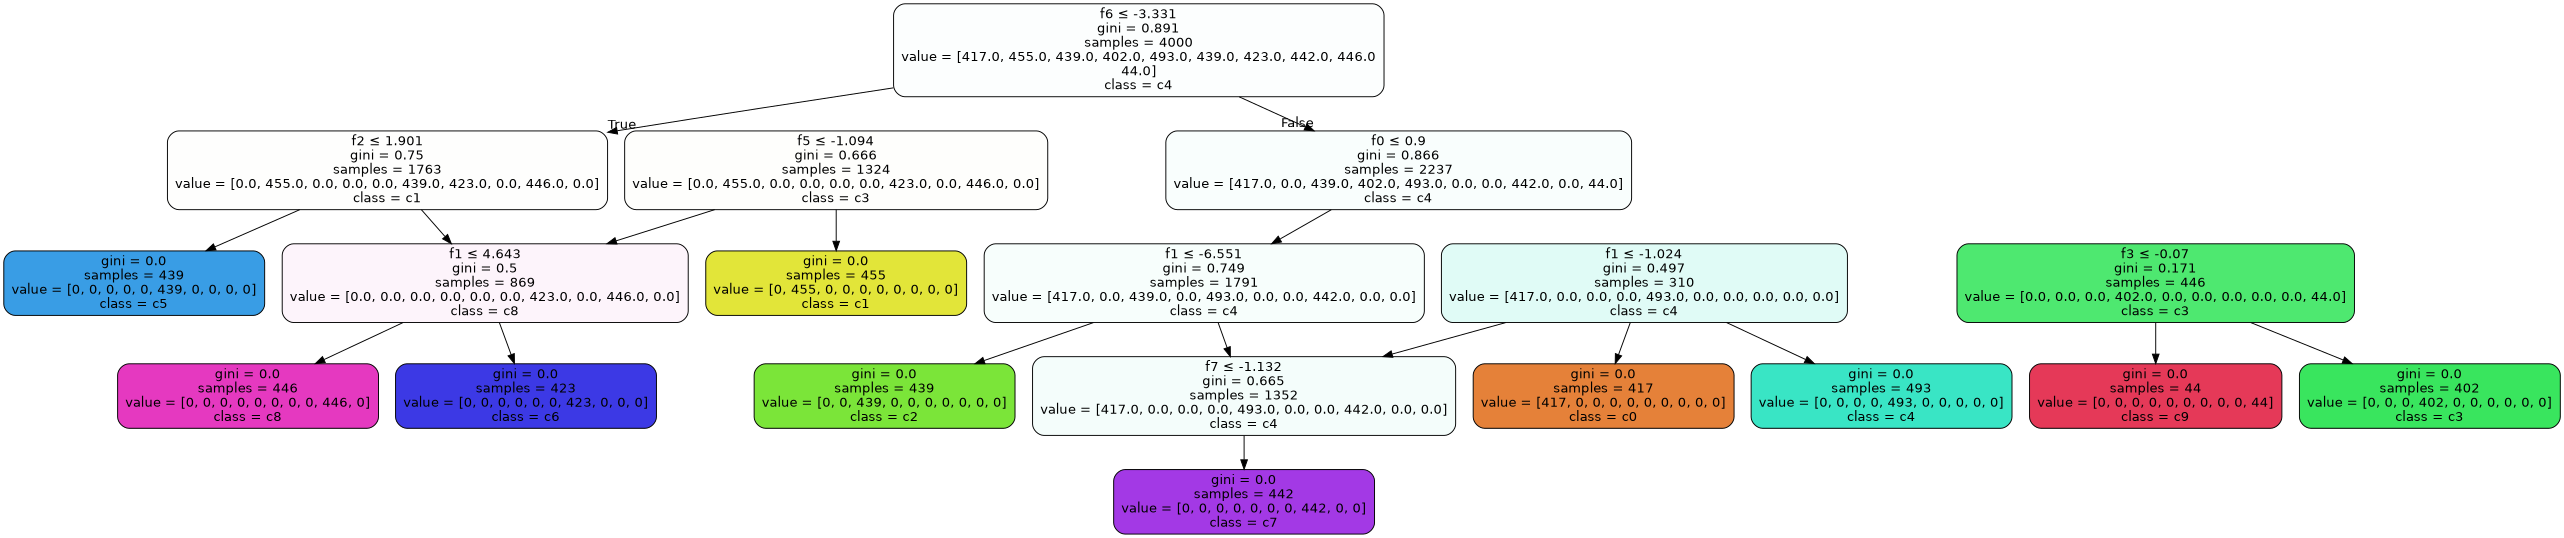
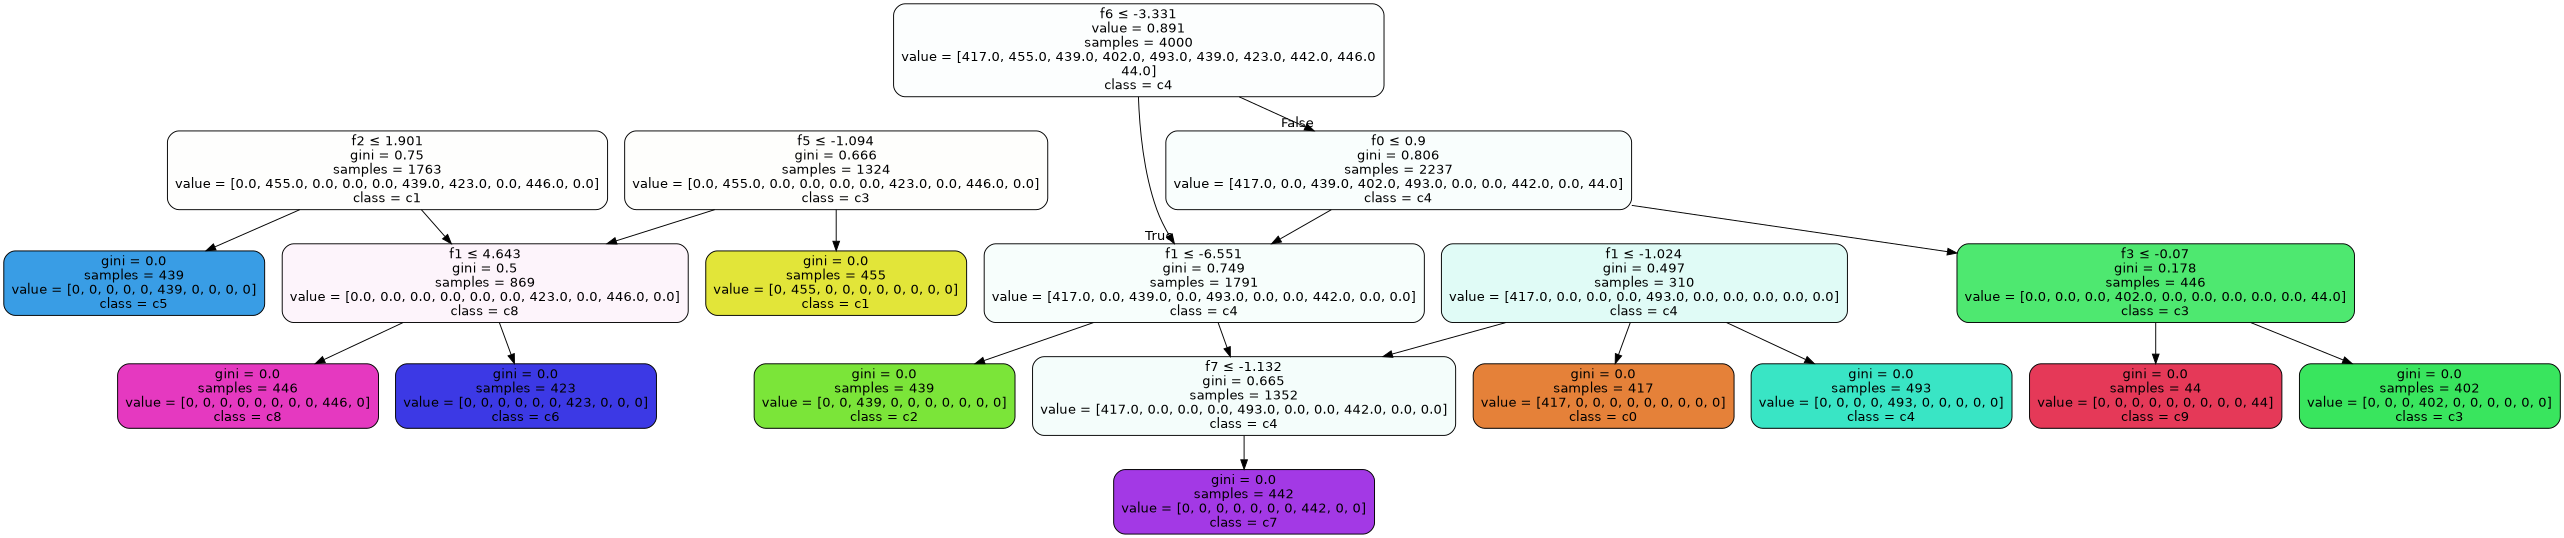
  digraph {
    node [color=black fontname=helvetica shape=box style="filled, rounded"]
    edge [fontname=helvetica]
-   n1 [fillcolor="#39e5c503" label=<f6 &le; -3.331<br/>gini = 0.891<br/>samples = 4000<br/>value = [417.0, 455.0, 439.0, 402.0, 493.0, 439.0, 423.0, 442.0, 446.0<br/>44.0]<br/>class = c4>]
+   n1 [fillcolor="#39e5c503" label=<f6 &le; -3.331<br/>value = 0.891<br/>samples = 4000<br/>value = [417.0, 455.0, 439.0, 402.0, 493.0, 439.0, 423.0, 442.0, 446.0<br/>44.0]<br/>class = c4>]
    n2 [fillcolor="#e2e53902" label=<f2 &le; 1.901<br/>gini = 0.75<br/>samples = 1763<br/>value = [0.0, 455.0, 0.0, 0.0, 0.0, 439.0, 423.0, 0.0, 446.0, 0.0]<br/>class = c1>]
-   n3 [fillcolor="#39e5c507" label=<f0 &le; 0.9<br/>gini = 0.866<br/>samples = 2237<br/>value = [417.0, 0.0, 439.0, 402.0, 493.0, 0.0, 0.0, 442.0, 0.0, 44.0]<br/>class = c4>]
+   n3 [fillcolor="#39e5c507" label=<f0 &le; 0.9<br/>gini = 0.806<br/>samples = 2237<br/>value = [417.0, 0.0, 439.0, 402.0, 493.0, 0.0, 0.0, 442.0, 0.0, 44.0]<br/>class = c4>]
    n4 [fillcolor="#399de5ff" label=<gini = 0.0<br/>samples = 439<br/>value = [0, 0, 0, 0, 0, 439, 0, 0, 0, 0]<br/>class = c5>]
    n5 [fillcolor="#e539c00d" label=<f1 &le; 4.643<br/>gini = 0.5<br/>samples = 869<br/>value = [0.0, 0.0, 0.0, 0.0, 0.0, 0.0, 423.0, 0.0, 446.0, 0.0]<br/>class = c8>]
    n6 [fillcolor="#39e5c50a" label=<f1 &le; -6.551<br/>gini = 0.749<br/>samples = 1791<br/>value = [417.0, 0.0, 439.0, 0.0, 493.0, 0.0, 0.0, 442.0, 0.0, 0.0]<br/>class = c4>]
-   n7 [fillcolor="#39e55ee3" label=<f3 &le; -0.07<br/>gini = 0.171<br/>samples = 446<br/>value = [0.0, 0.0, 0.0, 402.0, 0.0, 0.0, 0.0, 0.0, 0.0, 44.0]<br/>class = c3>]
+   n7 [fillcolor="#39e55ee3" label=<f3 &le; -0.07<br/>gini = 0.178<br/>samples = 446<br/>value = [0.0, 0.0, 0.0, 402.0, 0.0, 0.0, 0.0, 0.0, 0.0, 44.0]<br/>class = c3>]
    n8 [fillcolor="#e2e53903" label=<f5 &le; -1.094<br/>gini = 0.666<br/>samples = 1324<br/>value = [0.0, 455.0, 0.0, 0.0, 0.0, 0.0, 423.0, 0.0, 446.0, 0.0]<br/>class = c3>]
    n9 [fillcolor="#e2e539ff" label=<gini = 0.0<br/>samples = 455<br/>value = [0, 455, 0, 0, 0, 0, 0, 0, 0, 0]<br/>class = c1>]
    n10 [fillcolor="#e539c0ff" label=<gini = 0.0<br/>samples = 446<br/>value = [0, 0, 0, 0, 0, 0, 0, 0, 446, 0]<br/>class = c8>]
    n11 [fillcolor="#3c39e5ff" label=<gini = 0.0<br/>samples = 423<br/>value = [0, 0, 0, 0, 0, 0, 423, 0, 0, 0]<br/>class = c6>]
    n12 [fillcolor="#7be539ff" label=<gini = 0.0<br/>samples = 439<br/>value = [0, 0, 439, 0, 0, 0, 0, 0, 0, 0]<br/>class = c2>]
    n13 [fillcolor="#39e5c50e" label=<f7 &le; -1.132<br/>gini = 0.665<br/>samples = 1352<br/>value = [417.0, 0.0, 0.0, 0.0, 493.0, 0.0, 0.0, 442.0, 0.0, 0.0]<br/>class = c4>]
    n14 [fillcolor="#e53958ff" label=<gini = 0.0<br/>samples = 44<br/>value = [0, 0, 0, 0, 0, 0, 0, 0, 0, 44]<br/>class = c9>]
    n15 [fillcolor="#39e55eff" label=<gini = 0.0<br/>samples = 402<br/>value = [0, 0, 0, 402, 0, 0, 0, 0, 0, 0]<br/>class = c3>]
    n16 [fillcolor="#a339e5ff" label=<gini = 0.0<br/>samples = 442<br/>value = [0, 0, 0, 0, 0, 0, 0, 442, 0, 0]<br/>class = c7>]
    n17 [fillcolor="#39e5c527" label=<f1 &le; -1.024<br/>gini = 0.497<br/>samples = 310<br/>value = [417.0, 0.0, 0.0, 0.0, 493.0, 0.0, 0.0, 0.0, 0.0, 0.0]<br/>class = c4>]
    n18 [fillcolor="#e58139ff" label=<gini = 0.0<br/>samples = 417<br/>value = [417, 0, 0, 0, 0, 0, 0, 0, 0, 0]<br/>class = c0>]
    n19 [fillcolor="#39e5c5ff" label=<gini = 0.0<br/>samples = 493<br/>value = [0, 0, 0, 0, 493, 0, 0, 0, 0, 0]<br/>class = c4>]
-   n1 -> n2 [headlabel=True labelangle=45 labeldistance=2.5]
+   n1 -> n6 [headlabel=True labelangle=45 labeldistance=2.5]
    n1 -> n3 [headlabel=False labelangle=-45 labeldistance=2.5]
    n2 -> n4
    n2 -> n5
    n3 -> n6
+   n3 -> n7
    n5 -> n10
    n5 -> n11
    n6 -> n12
    n6 -> n13
    n7 -> n14
    n7 -> n15
    n8 -> n5
    n8 -> n9
    n13 -> n16
    n17 -> n13
    n17 -> n18
    n17 -> n19
  }
